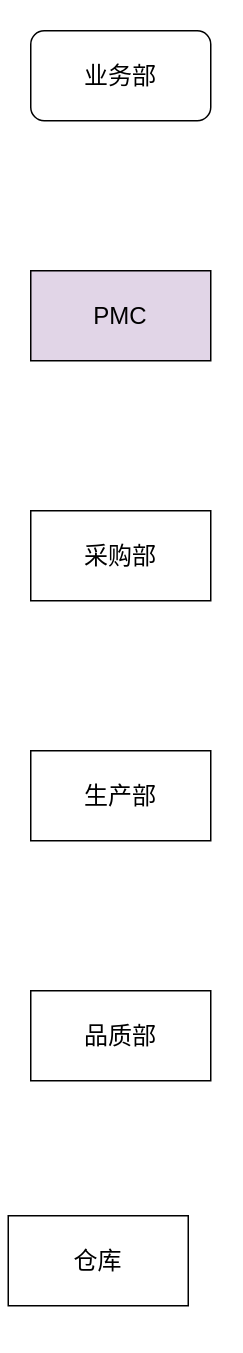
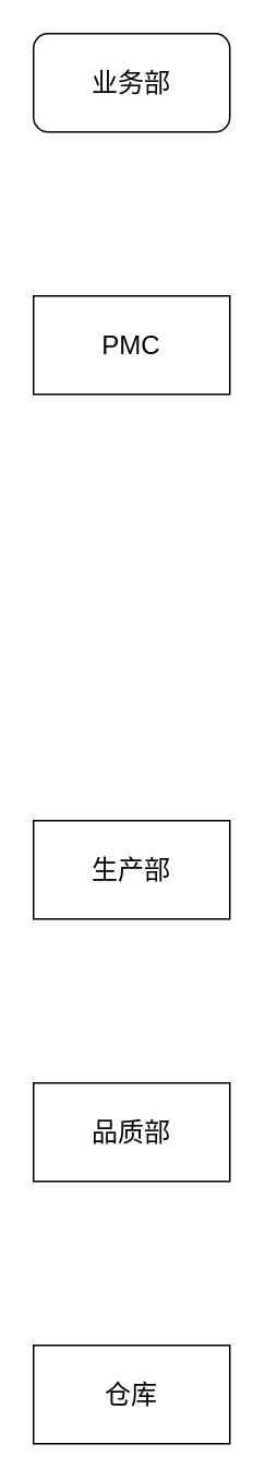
  <mxCell id="0" />
  <mxCell id="1" parent="0" />
  <mxCell id="2" value="业务部" style="whiteSpace=wrap;html=1;fontSize=16;rounded=1;" parent="1" vertex="1"><mxGeometry x="20" y="20" width="120" height="60" as="geometry" /></mxCell>
- <mxCell id="3" value="PMC" style="rounded=0;whiteSpace=wrap;html=1;fontSize=16;fillColor=#e1d5e7;" vertex="1" parent="1"><mxGeometry x="20" y="180" width="120" height="60" as="geometry" /></mxCell>
- <mxCell id="4" value="采购部" style="rounded=0;whiteSpace=wrap;html=1;fontSize=16;" vertex="1" parent="1"><mxGeometry x="20" y="340" width="120" height="60" as="geometry" /></mxCell>
+ <mxCell id="3" value="PMC" style="rounded=0;whiteSpace=wrap;html=1;fontSize=16;" vertex="1" parent="1"><mxGeometry x="20" y="180" width="120" height="60" as="geometry" /></mxCell>
  <mxCell id="5" value="生产部" style="rounded=0;whiteSpace=wrap;html=1;fontSize=16;" vertex="1" parent="1"><mxGeometry x="20" y="500" width="120" height="60" as="geometry" /></mxCell>
  <mxCell id="6" value="品质部" style="rounded=0;whiteSpace=wrap;html=1;fontSize=16;" vertex="1" parent="1"><mxGeometry x="20" y="660" width="120" height="60" as="geometry" /></mxCell>
- <mxCell id="7" value="仓库" style="rounded=0;whiteSpace=wrap;html=1;fontSize=16;" vertex="1" parent="1"><mxGeometry x="5" y="810" width="120" height="60" as="geometry" /></mxCell>
+ <mxCell id="7" value="仓库" style="rounded=0;whiteSpace=wrap;html=1;fontSize=16;" vertex="1" parent="1"><mxGeometry x="20" y="820" width="120" height="60" as="geometry" /></mxCell>
